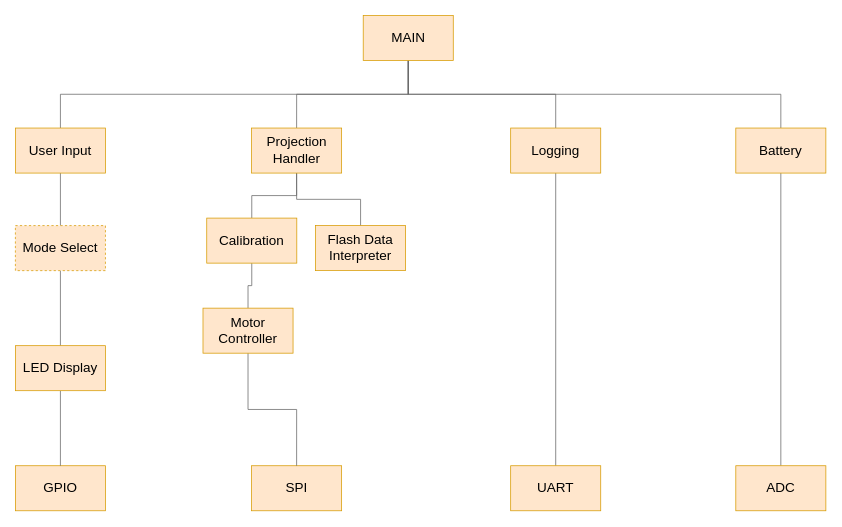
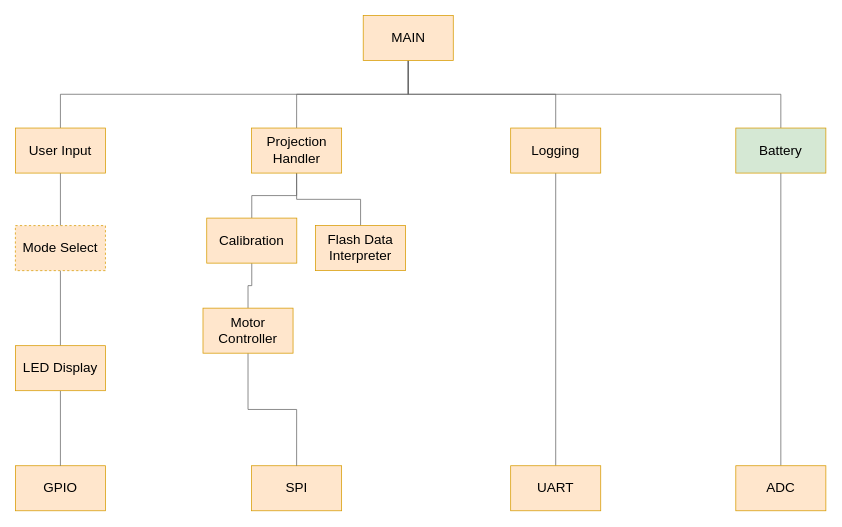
  <mxCell id="0" style=";html=1;" />
  <mxCell id="1" style=";html=1;" parent="0" />
  <mxCell id="2" style="edgeStyle=orthogonalEdgeStyle;rounded=0;orthogonalLoop=1;jettySize=auto;html=1;exitX=0.5;exitY=1;exitDx=0;exitDy=0;fontSize=18;endArrow=none;endFill=0;entryX=0.5;entryY=0;entryDx=0;entryDy=0;fillColor=#f5f5f5;strokeColor=#666666;" edge="1" parent="1" source="6" target="13"><mxGeometry relative="1" as="geometry"><mxPoint x="544" y="120" as="targetPoint" /></mxGeometry></mxCell>
  <mxCell id="3" style="edgeStyle=orthogonalEdgeStyle;rounded=0;orthogonalLoop=1;jettySize=auto;html=1;exitX=0.5;exitY=1;exitDx=0;exitDy=0;entryX=0.5;entryY=0;entryDx=0;entryDy=0;fontSize=18;endArrow=none;endFill=0;fillColor=#f5f5f5;strokeColor=#666666;" edge="1" parent="1" source="6" target="15"><mxGeometry relative="1" as="geometry" /></mxCell>
  <mxCell id="4" style="edgeStyle=orthogonalEdgeStyle;rounded=0;orthogonalLoop=1;jettySize=auto;html=1;exitX=0.5;exitY=1;exitDx=0;exitDy=0;entryX=0.5;entryY=0;entryDx=0;entryDy=0;fontSize=18;endArrow=none;endFill=0;fillColor=#f5f5f5;strokeColor=#666666;" edge="1" parent="1" source="6" target="17"><mxGeometry relative="1" as="geometry" /></mxCell>
  <mxCell id="5" style="edgeStyle=orthogonalEdgeStyle;rounded=0;orthogonalLoop=1;jettySize=auto;html=1;exitX=0.5;exitY=1;exitDx=0;exitDy=0;entryX=0.5;entryY=0;entryDx=0;entryDy=0;fontSize=18;endArrow=none;endFill=0;fillColor=#f5f5f5;strokeColor=#666666;" edge="1" parent="1" source="6" target="8"><mxGeometry relative="1" as="geometry" /></mxCell>
  <mxCell id="6" value="&lt;font style=&quot;font-size: 18px&quot;&gt;MAIN&lt;/font&gt;" style="rounded=0;whiteSpace=wrap;html=1;fillColor=#ffe6cc;strokeColor=#d79b00;" parent="1" vertex="1"><mxGeometry x="483.5" y="20" width="120" height="60" as="geometry" /></mxCell>
  <mxCell id="7" style="edgeStyle=orthogonalEdgeStyle;rounded=0;orthogonalLoop=1;jettySize=auto;html=1;exitX=0.5;exitY=1;exitDx=0;exitDy=0;entryX=0.5;entryY=0;entryDx=0;entryDy=0;fontSize=18;endArrow=none;endFill=0;fillColor=#f5f5f5;strokeColor=#666666;" edge="1" parent="1" source="8" target="10"><mxGeometry relative="1" as="geometry" /></mxCell>
  <mxCell id="8" value="User Input" style="whiteSpace=wrap;html=1;fontSize=18;fillColor=#ffe6cc;strokeColor=#d79b00;" parent="1" vertex="1"><mxGeometry x="20" y="170" width="120" height="60" as="geometry" /></mxCell>
  <mxCell id="9" style="edgeStyle=orthogonalEdgeStyle;rounded=0;orthogonalLoop=1;jettySize=auto;html=1;exitX=0.5;exitY=1;exitDx=0;exitDy=0;entryX=0.5;entryY=0;entryDx=0;entryDy=0;fontSize=18;endArrow=none;endFill=0;fillColor=#f5f5f5;strokeColor=#666666;" edge="1" parent="1" source="10" target="27"><mxGeometry relative="1" as="geometry" /></mxCell>
  <mxCell id="10" value="Mode Select" style="whiteSpace=wrap;html=1;fontSize=18;fillColor=#ffe6cc;strokeColor=#d79b00;dashed=1;" parent="1" vertex="1"><mxGeometry x="20" y="300" width="120" height="60" as="geometry" /></mxCell>
  <mxCell id="11" style="edgeStyle=orthogonalEdgeStyle;rounded=0;orthogonalLoop=1;jettySize=auto;html=1;exitX=0.5;exitY=1;exitDx=0;exitDy=0;entryX=0.5;entryY=0;entryDx=0;entryDy=0;fontSize=18;endArrow=none;endFill=0;fillColor=#f5f5f5;strokeColor=#666666;" edge="1" parent="1" source="13" target="21"><mxGeometry relative="1" as="geometry" /></mxCell>
  <mxCell id="12" style="edgeStyle=orthogonalEdgeStyle;rounded=0;orthogonalLoop=1;jettySize=auto;html=1;exitX=0.5;exitY=1;exitDx=0;exitDy=0;entryX=0.5;entryY=0;entryDx=0;entryDy=0;fontSize=18;endArrow=none;endFill=0;fillColor=#f5f5f5;strokeColor=#666666;" edge="1" parent="1" source="13" target="28"><mxGeometry relative="1" as="geometry" /></mxCell>
  <mxCell id="13" value="Projection Handler" style="whiteSpace=wrap;html=1;fontSize=18;fillColor=#ffe6cc;strokeColor=#d79b00;" parent="1" vertex="1"><mxGeometry x="334.75" y="170" width="120" height="60" as="geometry" /></mxCell>
  <mxCell id="14" style="edgeStyle=orthogonalEdgeStyle;rounded=0;orthogonalLoop=1;jettySize=auto;html=1;exitX=0.5;exitY=1;exitDx=0;exitDy=0;entryX=0.5;entryY=0;entryDx=0;entryDy=0;fontSize=18;endArrow=none;endFill=0;fillColor=#f5f5f5;strokeColor=#666666;" edge="1" parent="1" source="15" target="18"><mxGeometry relative="1" as="geometry" /></mxCell>
  <mxCell id="15" value="Logging" style="whiteSpace=wrap;html=1;fontSize=18;fillColor=#ffe6cc;strokeColor=#d79b00;" parent="1" vertex="1"><mxGeometry x="680" y="170" width="120" height="60" as="geometry" /></mxCell>
  <mxCell id="16" style="edgeStyle=orthogonalEdgeStyle;rounded=0;orthogonalLoop=1;jettySize=auto;html=1;exitX=0.5;exitY=1;exitDx=0;exitDy=0;entryX=0.5;entryY=0;entryDx=0;entryDy=0;fontSize=18;endArrow=none;endFill=0;fillColor=#f5f5f5;strokeColor=#666666;" edge="1" parent="1" source="17" target="19"><mxGeometry relative="1" as="geometry" /></mxCell>
- <mxCell id="17" value="Battery" style="whiteSpace=wrap;html=1;fontSize=18;fillColor=#ffe6cc;strokeColor=#d79b00;" parent="1" vertex="1"><mxGeometry x="980" y="170" width="120" height="60" as="geometry" /></mxCell>
+ <mxCell id="17" value="Battery" style="whiteSpace=wrap;html=1;fontSize=18;fillColor=#d5e8d4;strokeColor=#d79b00;" parent="1" vertex="1"><mxGeometry x="980" y="170" width="120" height="60" as="geometry" /></mxCell>
  <mxCell id="18" value="UART" style="whiteSpace=wrap;html=1;fontSize=18;fillColor=#ffe6cc;strokeColor=#d79b00;" parent="1" vertex="1"><mxGeometry x="680" y="620" width="120" height="60" as="geometry" /></mxCell>
  <mxCell id="19" value="ADC" style="whiteSpace=wrap;html=1;fontSize=18;fillColor=#ffe6cc;strokeColor=#d79b00;" parent="1" vertex="1"><mxGeometry x="980" y="620" width="120" height="60" as="geometry" /></mxCell>
  <mxCell id="20" style="edgeStyle=orthogonalEdgeStyle;rounded=0;orthogonalLoop=1;jettySize=auto;html=1;exitX=0.5;exitY=1;exitDx=0;exitDy=0;entryX=0.5;entryY=0;entryDx=0;entryDy=0;fontSize=18;endArrow=none;endFill=0;fillColor=#f5f5f5;strokeColor=#666666;" edge="1" parent="1" source="21" target="25"><mxGeometry relative="1" as="geometry" /></mxCell>
  <mxCell id="21" value="Calibration" style="whiteSpace=wrap;html=1;fontSize=18;fillColor=#ffe6cc;strokeColor=#d79b00;" parent="1" vertex="1"><mxGeometry x="275" y="290" width="120" height="60" as="geometry" /></mxCell>
  <mxCell id="22" value="GPIO" style="whiteSpace=wrap;html=1;fontSize=18;fillColor=#ffe6cc;strokeColor=#d79b00;" parent="1" vertex="1"><mxGeometry x="20" y="620" width="120" height="60" as="geometry" /></mxCell>
  <mxCell id="23" value="SPI" style="whiteSpace=wrap;html=1;fontSize=18;fillColor=#ffe6cc;strokeColor=#d79b00;" parent="1" vertex="1"><mxGeometry x="334.75" y="620" width="120" height="60" as="geometry" /></mxCell>
  <mxCell id="24" style="edgeStyle=orthogonalEdgeStyle;rounded=0;orthogonalLoop=1;jettySize=auto;html=1;exitX=0.5;exitY=1;exitDx=0;exitDy=0;entryX=0.5;entryY=0;entryDx=0;entryDy=0;fontSize=18;endArrow=none;endFill=0;fillColor=#f5f5f5;strokeColor=#666666;" edge="1" parent="1" source="25" target="23"><mxGeometry relative="1" as="geometry" /></mxCell>
  <mxCell id="25" value="Motor Controller" style="whiteSpace=wrap;html=1;fontSize=18;fillColor=#ffe6cc;strokeColor=#d79b00;" parent="1" vertex="1"><mxGeometry x="270" y="410" width="120" height="60" as="geometry" /></mxCell>
  <mxCell id="26" style="edgeStyle=orthogonalEdgeStyle;rounded=0;orthogonalLoop=1;jettySize=auto;html=1;exitX=0.5;exitY=1;exitDx=0;exitDy=0;entryX=0.5;entryY=0;entryDx=0;entryDy=0;fontSize=18;endArrow=none;endFill=0;fillColor=#f5f5f5;strokeColor=#666666;" edge="1" parent="1" source="27" target="22"><mxGeometry relative="1" as="geometry" /></mxCell>
  <mxCell id="27" value="LED Display" style="whiteSpace=wrap;html=1;fontSize=18;fillColor=#ffe6cc;strokeColor=#d79b00;" parent="1" vertex="1"><mxGeometry x="20" y="460" width="120" height="60" as="geometry" /></mxCell>
  <mxCell id="28" value="Flash Data Interpreter" style="whiteSpace=wrap;html=1;fontSize=18;fillColor=#ffe6cc;strokeColor=#d79b00;" parent="1" vertex="1"><mxGeometry x="420" y="300" width="120" height="60" as="geometry" /></mxCell>
